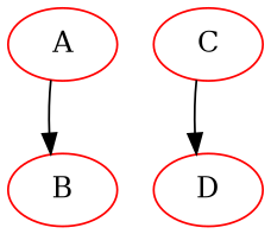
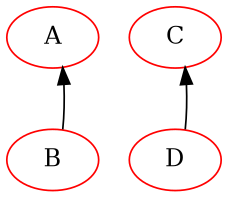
  digraph {
    node [color=red]
    A
    B
    C
    D
-   A -> B
-   C -> D
+   B -> A
+   D -> C
  }
